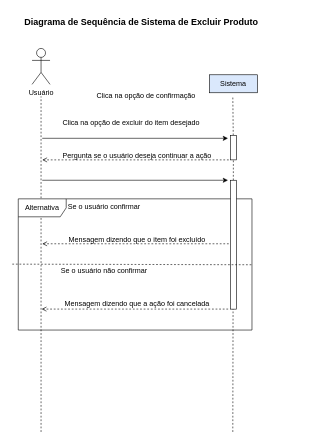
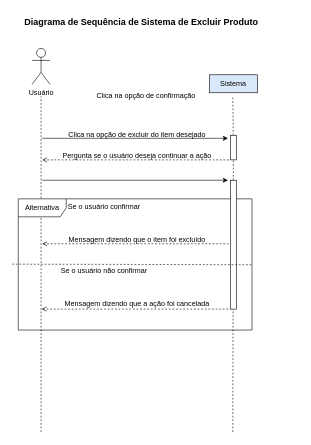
  <mxCell id="0" />
  <mxCell id="1" parent="0" />
  <mxCell id="2" value="Usuário" style="shape=umlActor;verticalLabelPosition=bottom;verticalAlign=top;html=1;outlineConnect=0;" vertex="1" parent="1"><mxGeometry x="53" y="80" width="30" height="60" as="geometry" /></mxCell>
  <mxCell id="3" value="Diagrama de Sequência de Sistema de Excluir Produto" style="text;html=1;align=center;verticalAlign=middle;resizable=0;points=[];autosize=1;strokeColor=none;fillColor=none;fontStyle=1;fontSize=15;" vertex="1" parent="1"><mxGeometry x="40" y="20" width="390" height="30" as="geometry" /></mxCell>
  <mxCell id="4" value="Sistema" style="rounded=0;whiteSpace=wrap;html=1;fillColor=#dae8fc;" vertex="1" parent="1"><mxGeometry x="349" y="124" width="80" height="30" as="geometry" /></mxCell>
  <mxCell id="5" value="" style="endArrow=none;dashed=1;html=1;rounded=0;" edge="1" parent="1"><mxGeometry width="50" height="50" relative="1" as="geometry"><mxPoint x="68" y="720" as="sourcePoint" /><mxPoint x="68" y="160" as="targetPoint" /></mxGeometry></mxCell>
  <mxCell id="6" value="" style="endArrow=none;dashed=1;html=1;rounded=0;" edge="1" parent="1" source="10"><mxGeometry width="50" height="50" relative="1" as="geometry"><mxPoint x="388" y="720" as="sourcePoint" /><mxPoint x="388" y="160" as="targetPoint" /></mxGeometry></mxCell>
  <mxCell id="7" value="" style="endArrow=classic;html=1;rounded=0;" edge="1" parent="1"><mxGeometry width="50" height="50" relative="1" as="geometry"><mxPoint x="70" y="230" as="sourcePoint" /><mxPoint x="380" y="230" as="targetPoint" /></mxGeometry></mxCell>
- <mxCell id="8" value="Clica na opção de excluir do item desejado" style="text;html=1;align=center;verticalAlign=middle;resizable=0;points=[];autosize=1;strokeColor=none;fillColor=none;" vertex="1" parent="1"><mxGeometry x="93" y="189" width="250" height="30" as="geometry" /></mxCell>
+ <mxCell id="8" value="Clica na opção de excluir do item desejado" style="text;html=1;align=center;verticalAlign=middle;resizable=0;points=[];autosize=1;strokeColor=none;fillColor=none;" vertex="1" parent="1"><mxGeometry x="103" y="209" width="250" height="30" as="geometry" /></mxCell>
  <mxCell id="9" value="" style="endArrow=none;dashed=1;html=1;rounded=0;" edge="1" parent="1" target="10"><mxGeometry width="50" height="50" relative="1" as="geometry"><mxPoint x="388" y="720" as="sourcePoint" /><mxPoint x="388" y="160" as="targetPoint" /></mxGeometry></mxCell>
  <mxCell id="10" value="" style="rounded=0;whiteSpace=wrap;html=1;rotation=90;" vertex="1" parent="1"><mxGeometry x="368.5" y="240.5" width="41" height="10" as="geometry" /></mxCell>
  <mxCell id="11" value="" style="endArrow=none;dashed=1;html=1;rounded=0;entryX=1;entryY=1;entryDx=0;entryDy=0;startArrow=open;startFill=0;" edge="1" parent="1" target="10"><mxGeometry width="50" height="50" relative="1" as="geometry"><mxPoint x="70" y="266" as="sourcePoint" /><mxPoint x="350" y="370" as="targetPoint" /></mxGeometry></mxCell>
  <mxCell id="12" value="Pergunta se o usuário deseja continuar a ação" style="text;html=1;align=center;verticalAlign=middle;resizable=0;points=[];autosize=1;strokeColor=none;fillColor=none;" vertex="1" parent="1"><mxGeometry x="93" y="245" width="270" height="30" as="geometry" /></mxCell>
  <mxCell id="13" value="Alternativa" style="shape=umlFrame;whiteSpace=wrap;html=1;pointerEvents=0;width=80;height=30;" vertex="1" parent="1"><mxGeometry x="30" y="331" width="390" height="219" as="geometry" /></mxCell>
  <mxCell id="14" value="Se o usuário confirmar" style="text;html=1;align=center;verticalAlign=middle;resizable=0;points=[];autosize=1;strokeColor=none;fillColor=none;" vertex="1" parent="1"><mxGeometry x="103" y="329" width="140" height="30" as="geometry" /></mxCell>
  <mxCell id="15" value="" style="endArrow=classic;html=1;rounded=0;" edge="1" parent="1"><mxGeometry width="50" height="50" relative="1" as="geometry"><mxPoint x="70" y="300" as="sourcePoint" /><mxPoint x="380" y="300" as="targetPoint" /></mxGeometry></mxCell>
  <mxCell id="16" value="Clica na opção de confirmação" style="text;html=1;align=center;verticalAlign=middle;resizable=0;points=[];autosize=1;strokeColor=none;fillColor=none;" vertex="1" parent="1"><mxGeometry x="148" y="144" width="190" height="30" as="geometry" /></mxCell>
  <mxCell id="17" value="" style="rounded=0;whiteSpace=wrap;html=1;rotation=90;" vertex="1" parent="1"><mxGeometry x="281.47" y="402.54" width="215.08" height="10" as="geometry" /></mxCell>
  <mxCell id="18" value="" style="endArrow=none;dashed=1;html=1;rounded=0;entryX=1;entryY=1;entryDx=0;entryDy=0;startArrow=open;startFill=0;" edge="1" parent="1"><mxGeometry width="50" height="50" relative="1" as="geometry"><mxPoint x="70" y="406" as="sourcePoint" /><mxPoint x="384" y="406" as="targetPoint" /></mxGeometry></mxCell>
  <mxCell id="19" value="Mensagem dizendo que o item foi excluído" style="text;html=1;align=center;verticalAlign=middle;resizable=0;points=[];autosize=1;strokeColor=none;fillColor=none;" vertex="1" parent="1"><mxGeometry x="103" y="385" width="250" height="30" as="geometry" /></mxCell>
  <mxCell id="20" value="" style="endArrow=none;dashed=1;html=1;rounded=0;" edge="1" parent="1"><mxGeometry width="50" height="50" relative="1" as="geometry"><mxPoint x="20" y="440" as="sourcePoint" /><mxPoint x="420" y="441" as="targetPoint" /></mxGeometry></mxCell>
  <mxCell id="21" value="Mensagem dizendo que a ação foi cancelada" style="text;html=1;align=center;verticalAlign=middle;resizable=0;points=[];autosize=1;strokeColor=none;fillColor=none;" vertex="1" parent="1"><mxGeometry x="93" y="491" width="270" height="30" as="geometry" /></mxCell>
  <mxCell id="22" value="" style="endArrow=none;dashed=1;html=1;rounded=0;entryX=1;entryY=1;entryDx=0;entryDy=0;startArrow=open;startFill=0;" edge="1" parent="1"><mxGeometry width="50" height="50" relative="1" as="geometry"><mxPoint x="69" y="515" as="sourcePoint" /><mxPoint x="383" y="515" as="targetPoint" /></mxGeometry></mxCell>
  <mxCell id="23" value="Se o usuário não confirmar" style="text;html=1;align=center;verticalAlign=middle;resizable=0;points=[];autosize=1;strokeColor=none;fillColor=none;" vertex="1" parent="1"><mxGeometry x="88" y="437" width="170" height="30" as="geometry" /></mxCell>
